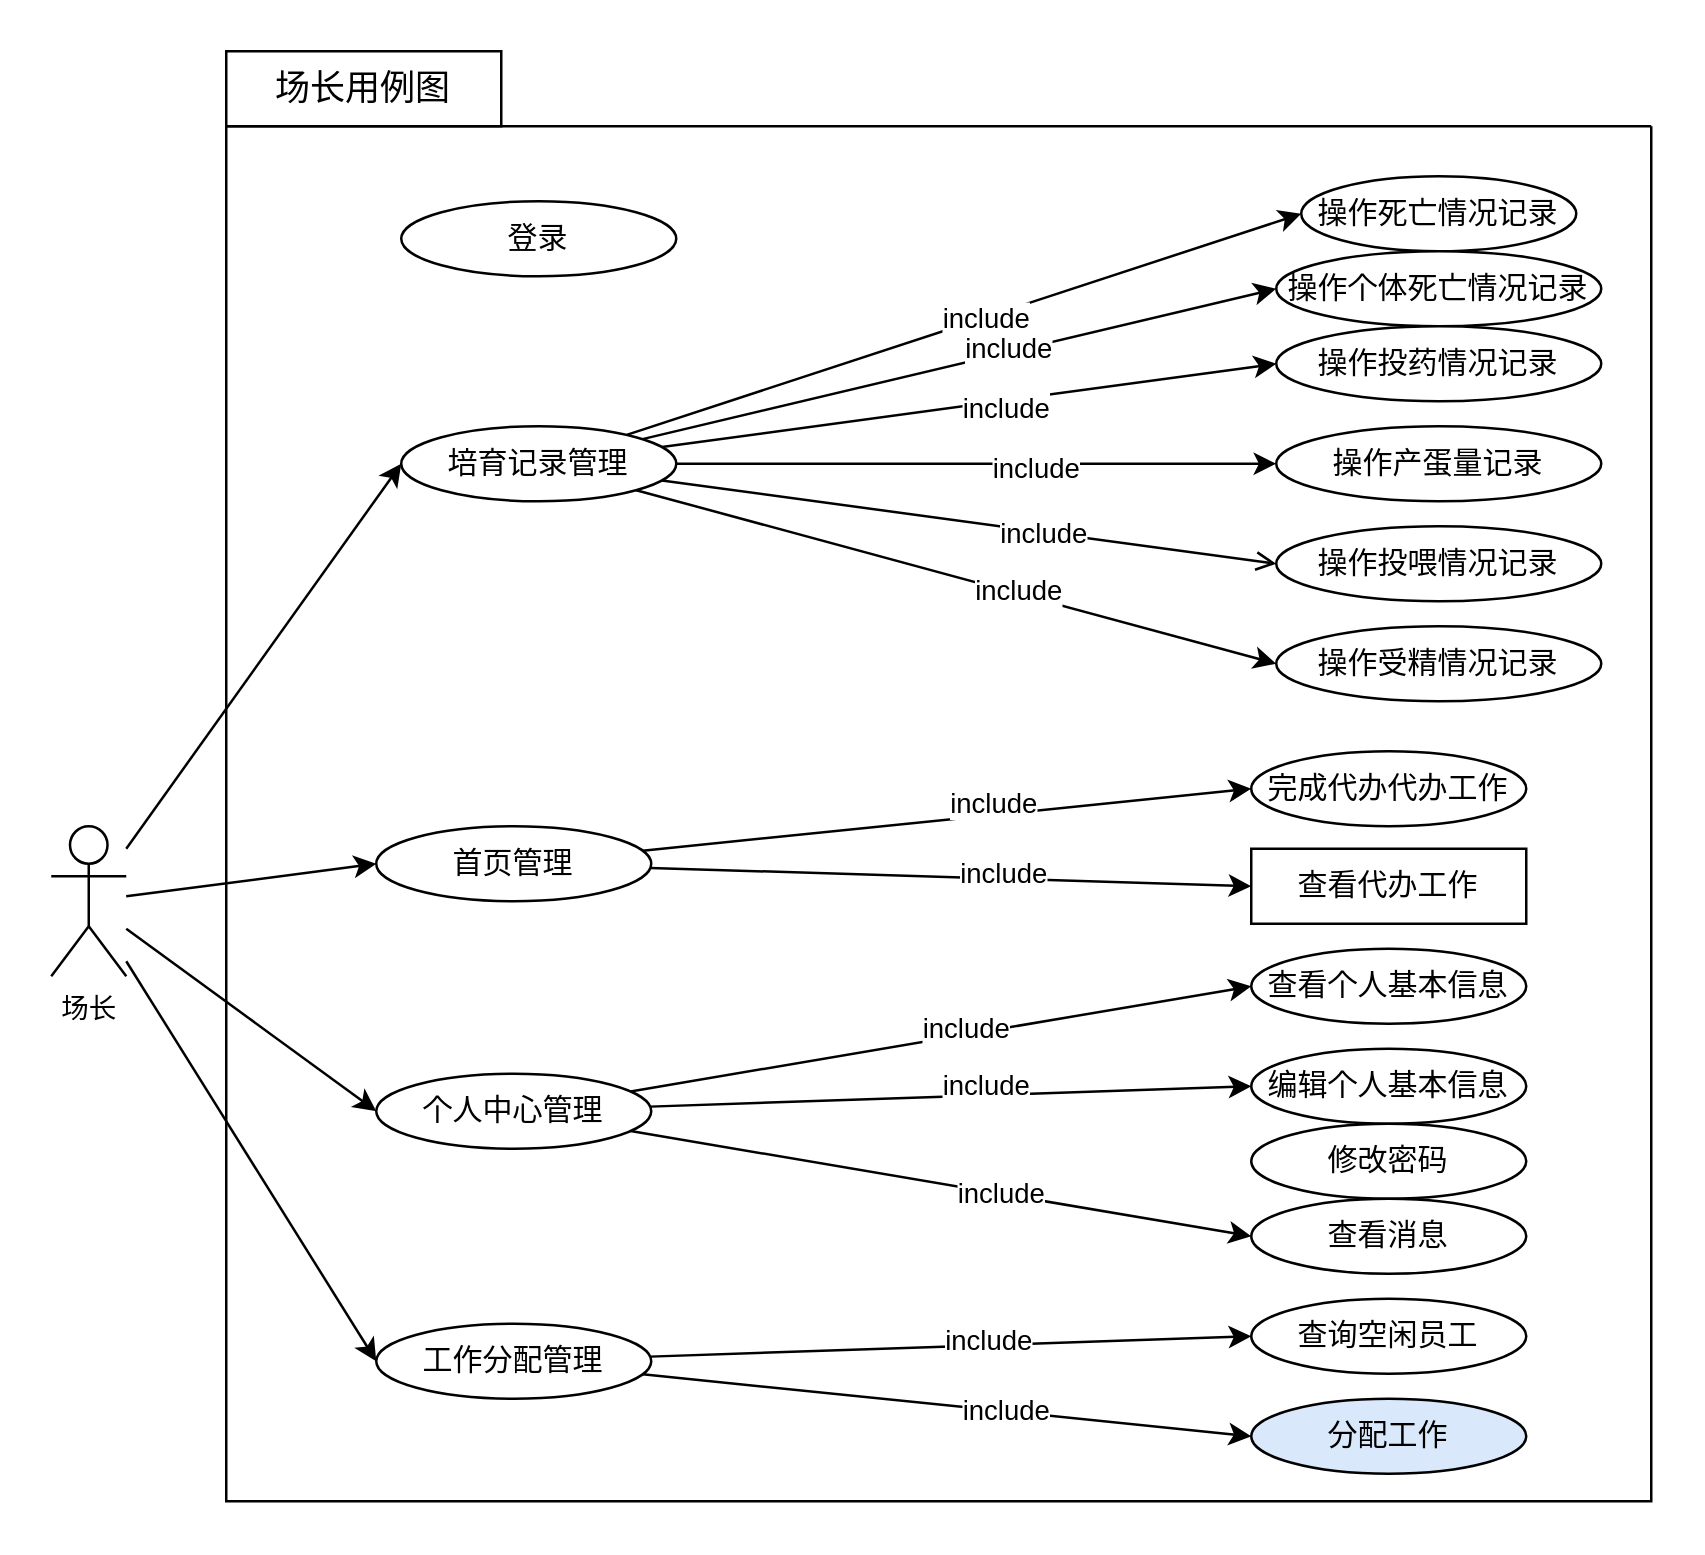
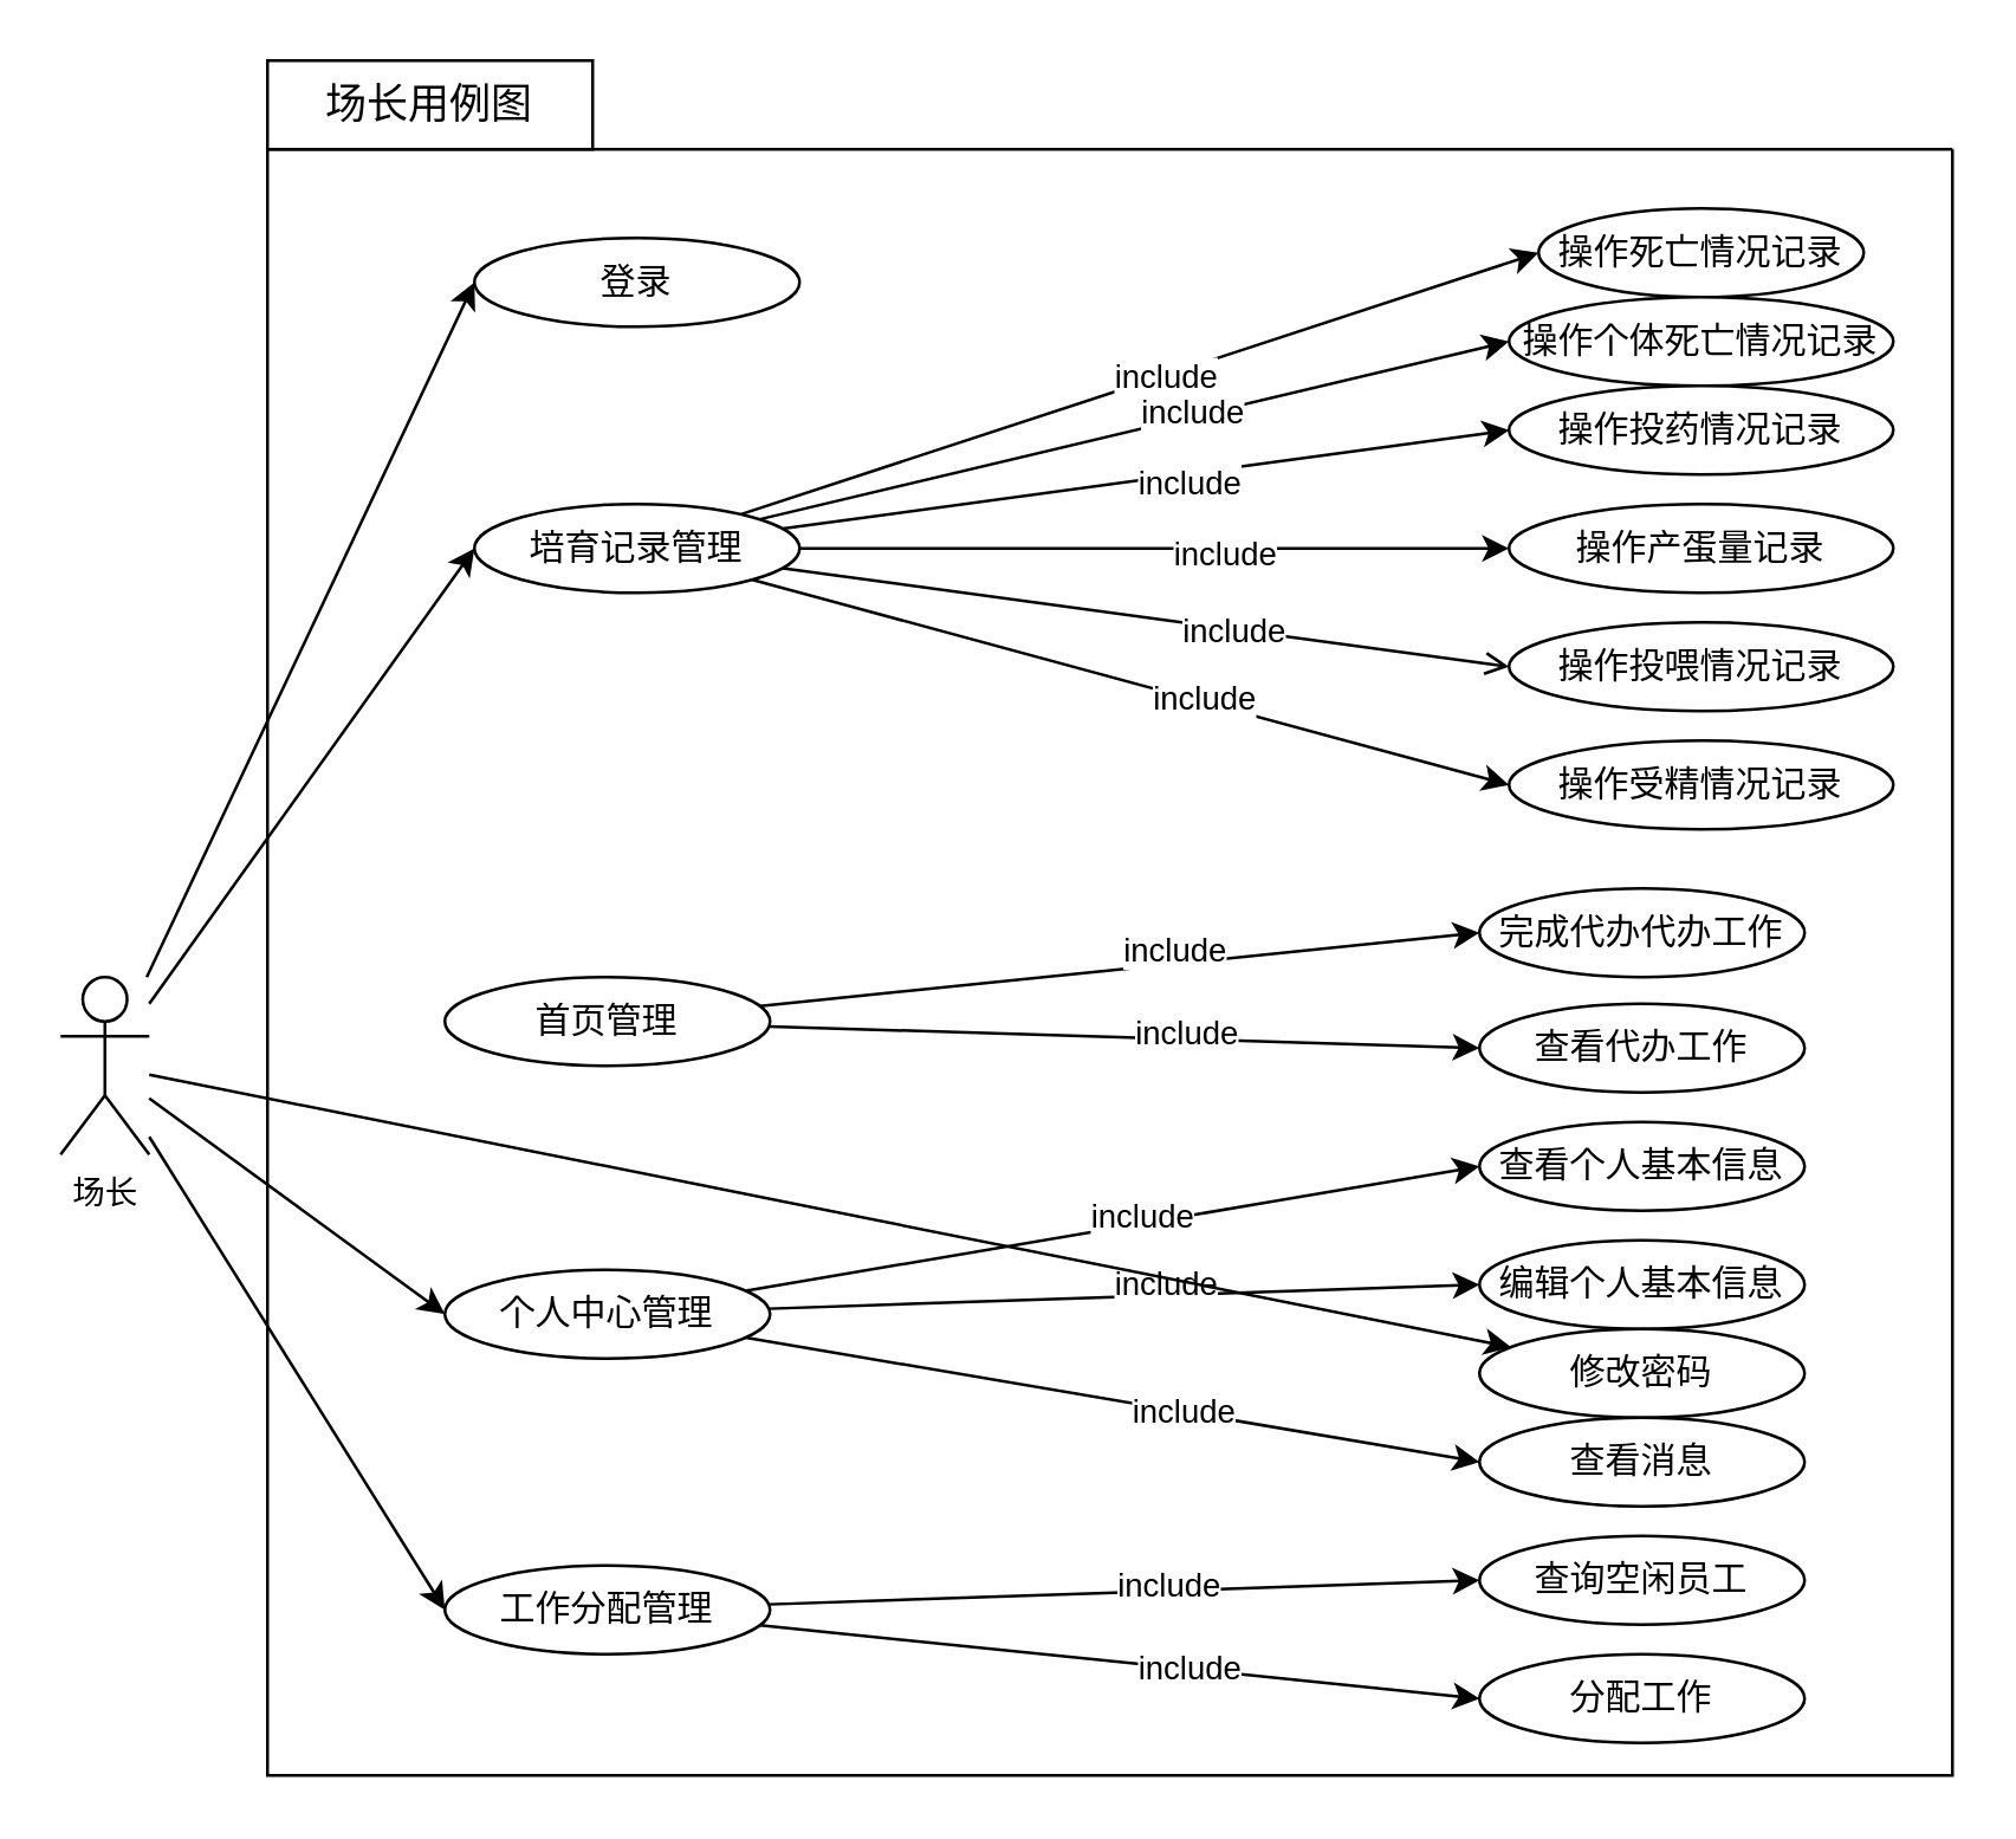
  <mxCell id="0" />
  <mxCell id="1" parent="0" />
  <mxCell id="2" value="&#10;&#10;" style="swimlane;startSize=0;" parent="1" vertex="1"><mxGeometry x="90" y="50" width="570" height="550" as="geometry"><mxRectangle x="140" y="60" width="50" height="40" as="alternateBounds" /></mxGeometry></mxCell>
  <mxCell id="3" value="登录" style="ellipse;whiteSpace=wrap;html=1;" parent="2" vertex="1"><mxGeometry x="70" y="30" width="110" height="30" as="geometry" /></mxCell>
  <mxCell id="4" style="edgeStyle=none;html=1;entryX=0;entryY=0.5;entryDx=0;entryDy=0;" parent="2" source="16" target="17" edge="1"><mxGeometry relative="1" as="geometry" /></mxCell>
  <mxCell id="5" value="&lt;font style=&quot;font-size: 11px;&quot;&gt;include&lt;br&gt;&lt;/font&gt;" style="edgeLabel;html=1;align=center;verticalAlign=middle;resizable=0;points=[];rotation=0;" parent="4" vertex="1" connectable="0"><mxGeometry x="0.164" y="1" relative="1" as="geometry"><mxPoint x="-13" y="5" as="offset" /></mxGeometry></mxCell>
  <mxCell id="6" style="edgeStyle=none;html=1;entryX=0;entryY=0.5;entryDx=0;entryDy=0;" parent="2" source="16" target="18" edge="1"><mxGeometry relative="1" as="geometry" /></mxCell>
  <mxCell id="7" value="include" style="edgeLabel;html=1;align=center;verticalAlign=middle;resizable=0;points=[];fontSize=11;" parent="6" vertex="1" connectable="0"><mxGeometry x="0.161" y="2" relative="1" as="geometry"><mxPoint as="offset" /></mxGeometry></mxCell>
  <mxCell id="8" style="edgeStyle=none;html=1;entryX=0;entryY=0.5;entryDx=0;entryDy=0;" parent="2" source="16" target="19" edge="1"><mxGeometry relative="1" as="geometry" /></mxCell>
  <mxCell id="9" value="include" style="edgeLabel;html=1;align=center;verticalAlign=middle;resizable=0;points=[];fontSize=11;" parent="8" vertex="1" connectable="0"><mxGeometry x="0.11" y="-3" relative="1" as="geometry"><mxPoint as="offset" /></mxGeometry></mxCell>
  <mxCell id="10" style="edgeStyle=none;html=1;entryX=0;entryY=0.5;entryDx=0;entryDy=0;" parent="2" source="16" target="20" edge="1"><mxGeometry relative="1" as="geometry" /></mxCell>
  <mxCell id="11" value="include" style="edgeLabel;html=1;align=center;verticalAlign=middle;resizable=0;points=[];fontSize=11;" parent="10" vertex="1" connectable="0"><mxGeometry x="0.188" y="-1" relative="1" as="geometry"><mxPoint as="offset" /></mxGeometry></mxCell>
  <mxCell id="12" style="edgeStyle=none;html=1;entryX=0;entryY=0.5;entryDx=0;entryDy=0;endArrow=open;" parent="2" source="16" target="21" edge="1"><mxGeometry relative="1" as="geometry" /></mxCell>
  <mxCell id="13" value="include" style="edgeLabel;html=1;align=center;verticalAlign=middle;resizable=0;points=[];fontSize=11;" parent="12" vertex="1" connectable="0"><mxGeometry x="0.243" relative="1" as="geometry"><mxPoint as="offset" /></mxGeometry></mxCell>
  <mxCell id="14" style="edgeStyle=none;html=1;entryX=0;entryY=0.5;entryDx=0;entryDy=0;" parent="2" source="16" target="22" edge="1"><mxGeometry relative="1" as="geometry" /></mxCell>
  <mxCell id="15" value="include" style="edgeLabel;html=1;align=center;verticalAlign=middle;resizable=0;points=[];fontSize=11;" parent="14" vertex="1" connectable="0"><mxGeometry x="0.189" y="1" relative="1" as="geometry"><mxPoint as="offset" /></mxGeometry></mxCell>
  <mxCell id="16" value="培育记录管理" style="ellipse;whiteSpace=wrap;html=1;" parent="2" vertex="1"><mxGeometry x="70" y="120" width="110" height="30" as="geometry" /></mxCell>
  <mxCell id="17" value="操作死亡情况记录" style="ellipse;whiteSpace=wrap;html=1;" parent="2" vertex="1"><mxGeometry x="430" y="20" width="110" height="30" as="geometry" /></mxCell>
  <mxCell id="18" value="操作个体死亡情况记录" style="ellipse;whiteSpace=wrap;html=1;" parent="2" vertex="1"><mxGeometry x="420" y="50" width="130" height="30" as="geometry" /></mxCell>
  <mxCell id="19" value="操作投药情况记录" style="ellipse;whiteSpace=wrap;html=1;" parent="2" vertex="1"><mxGeometry x="420" y="80" width="130" height="30" as="geometry" /></mxCell>
  <mxCell id="20" value="操作产蛋量记录" style="ellipse;whiteSpace=wrap;html=1;" parent="2" vertex="1"><mxGeometry x="420" y="120" width="130" height="30" as="geometry" /></mxCell>
  <mxCell id="21" value="操作投喂情况记录" style="ellipse;whiteSpace=wrap;html=1;" parent="2" vertex="1"><mxGeometry x="420" y="160" width="130" height="30" as="geometry" /></mxCell>
  <mxCell id="22" value="操作受精情况记录" style="ellipse;whiteSpace=wrap;html=1;" parent="2" vertex="1"><mxGeometry x="420" y="200" width="130" height="30" as="geometry" /></mxCell>
  <mxCell id="23" style="edgeStyle=none;html=1;entryX=0;entryY=0.5;entryDx=0;entryDy=0;fontSize=11;" parent="2" source="27" target="28" edge="1"><mxGeometry relative="1" as="geometry" /></mxCell>
  <mxCell id="24" value="include" style="edgeLabel;html=1;align=center;verticalAlign=middle;resizable=0;points=[];fontSize=11;" parent="23" vertex="1" connectable="0"><mxGeometry x="0.15" y="5" relative="1" as="geometry"><mxPoint as="offset" /></mxGeometry></mxCell>
  <mxCell id="25" style="edgeStyle=none;html=1;entryX=0;entryY=0.5;entryDx=0;entryDy=0;fontSize=11;" parent="2" source="27" target="29" edge="1"><mxGeometry relative="1" as="geometry" /></mxCell>
  <mxCell id="26" value="include" style="edgeLabel;html=1;align=center;verticalAlign=middle;resizable=0;points=[];fontSize=11;" parent="25" vertex="1" connectable="0"><mxGeometry x="0.173" y="2" relative="1" as="geometry"><mxPoint as="offset" /></mxGeometry></mxCell>
  <mxCell id="27" value="首页管理" style="ellipse;whiteSpace=wrap;html=1;" parent="2" vertex="1"><mxGeometry x="60" y="280" width="110" height="30" as="geometry" /></mxCell>
  <mxCell id="28" value="完成代办代办工作" style="ellipse;whiteSpace=wrap;html=1;" parent="2" vertex="1"><mxGeometry x="410" y="250" width="110" height="30" as="geometry" /></mxCell>
- <mxCell id="29" value="查看代办工作" style="whiteSpace=wrap;html=1;rounded=0;" parent="2" vertex="1"><mxGeometry x="410" y="289" width="110" height="30" as="geometry" /></mxCell>
+ <mxCell id="29" value="查看代办工作" style="ellipse;whiteSpace=wrap;html=1;" parent="2" vertex="1"><mxGeometry x="410" y="289" width="110" height="30" as="geometry" /></mxCell>
  <mxCell id="30" style="edgeStyle=none;html=1;entryX=0;entryY=0.5;entryDx=0;entryDy=0;fontSize=11;" parent="2" source="36" target="37" edge="1"><mxGeometry relative="1" as="geometry" /></mxCell>
  <mxCell id="31" value="include" style="edgeLabel;html=1;align=center;verticalAlign=middle;resizable=0;points=[];fontSize=11;" parent="30" vertex="1" connectable="0"><mxGeometry x="0.077" y="3" relative="1" as="geometry"><mxPoint as="offset" /></mxGeometry></mxCell>
  <mxCell id="32" style="edgeStyle=none;html=1;entryX=0;entryY=0.5;entryDx=0;entryDy=0;fontSize=11;" parent="2" source="36" target="38" edge="1"><mxGeometry relative="1" as="geometry" /></mxCell>
  <mxCell id="33" value="include" style="edgeLabel;html=1;align=center;verticalAlign=middle;resizable=0;points=[];fontSize=11;" parent="32" vertex="1" connectable="0"><mxGeometry x="0.114" y="4" relative="1" as="geometry"><mxPoint as="offset" /></mxGeometry></mxCell>
  <mxCell id="34" style="edgeStyle=none;html=1;entryX=0;entryY=0.5;entryDx=0;entryDy=0;fontSize=11;" parent="2" source="36" target="40" edge="1"><mxGeometry relative="1" as="geometry" /></mxCell>
  <mxCell id="35" value="include" style="edgeLabel;html=1;align=center;verticalAlign=middle;resizable=0;points=[];fontSize=11;" parent="34" vertex="1" connectable="0"><mxGeometry x="0.191" y="1" relative="1" as="geometry"><mxPoint y="1" as="offset" /></mxGeometry></mxCell>
  <mxCell id="36" value="个人中心管理" style="ellipse;whiteSpace=wrap;html=1;" parent="2" vertex="1"><mxGeometry x="60" y="379" width="110" height="30" as="geometry" /></mxCell>
  <mxCell id="37" value="查看个人基本信息" style="ellipse;whiteSpace=wrap;html=1;" parent="2" vertex="1"><mxGeometry x="410" y="329" width="110" height="30" as="geometry" /></mxCell>
  <mxCell id="38" value="编辑个人基本信息" style="ellipse;whiteSpace=wrap;html=1;" parent="2" vertex="1"><mxGeometry x="410" y="369" width="110" height="30" as="geometry" /></mxCell>
  <mxCell id="39" value="修改密码" style="ellipse;whiteSpace=wrap;html=1;" parent="2" vertex="1"><mxGeometry x="410" y="399" width="110" height="30" as="geometry" /></mxCell>
  <mxCell id="40" value="查看消息" style="ellipse;whiteSpace=wrap;html=1;" parent="2" vertex="1"><mxGeometry x="410" y="429" width="110" height="30" as="geometry" /></mxCell>
  <mxCell id="41" style="edgeStyle=none;html=1;entryX=0;entryY=0.5;entryDx=0;entryDy=0;fontSize=11;" parent="2" source="45" target="46" edge="1"><mxGeometry relative="1" as="geometry" /></mxCell>
  <mxCell id="42" value="include" style="edgeLabel;html=1;align=center;verticalAlign=middle;resizable=0;points=[];fontSize=11;" parent="41" vertex="1" connectable="0"><mxGeometry x="0.126" y="2" relative="1" as="geometry"><mxPoint as="offset" /></mxGeometry></mxCell>
  <mxCell id="43" style="edgeStyle=none;html=1;entryX=0;entryY=0.5;entryDx=0;entryDy=0;fontSize=11;" parent="2" source="45" target="47" edge="1"><mxGeometry relative="1" as="geometry" /></mxCell>
  <mxCell id="44" value="include" style="edgeLabel;html=1;align=center;verticalAlign=middle;resizable=0;points=[];fontSize=11;" parent="43" vertex="1" connectable="0"><mxGeometry x="0.19" y="1" relative="1" as="geometry"><mxPoint as="offset" /></mxGeometry></mxCell>
  <mxCell id="45" value="工作分配管理" style="ellipse;whiteSpace=wrap;html=1;" parent="2" vertex="1"><mxGeometry x="60" y="479" width="110" height="30" as="geometry" /></mxCell>
  <mxCell id="46" value="查询空闲员工" style="ellipse;whiteSpace=wrap;html=1;" parent="2" vertex="1"><mxGeometry x="410" y="469" width="110" height="30" as="geometry" /></mxCell>
- <mxCell id="47" value="分配工作" style="ellipse;whiteSpace=wrap;html=1;fillColor=#dae8fc;" parent="2" vertex="1"><mxGeometry x="410" y="509" width="110" height="30" as="geometry" /></mxCell>
+ <mxCell id="47" value="分配工作" style="ellipse;whiteSpace=wrap;html=1;" parent="2" vertex="1"><mxGeometry x="410" y="509" width="110" height="30" as="geometry" /></mxCell>
+ <mxCell id="48" style="edgeStyle=none;html=1;entryX=0;entryY=0.5;entryDx=0;entryDy=0;fontSize=11;" parent="1" source="53" target="3" edge="1"><mxGeometry relative="1" as="geometry" /></mxCell>
  <mxCell id="49" style="edgeStyle=none;html=1;entryX=0;entryY=0.5;entryDx=0;entryDy=0;fontSize=11;" parent="1" source="53" target="16" edge="1"><mxGeometry relative="1" as="geometry" /></mxCell>
- <mxCell id="50" style="edgeStyle=none;html=1;entryX=0;entryY=0.5;entryDx=0;entryDy=0;fontSize=11;" parent="1" source="53" target="27" edge="1"><mxGeometry relative="1" as="geometry" /></mxCell>
+ <mxCell id="50" style="edgeStyle=none;html=1;fontSize=11;" parent="1" source="53" target="39" edge="1"><mxGeometry relative="1" as="geometry" /></mxCell>
  <mxCell id="51" style="edgeStyle=none;html=1;entryX=0;entryY=0.5;entryDx=0;entryDy=0;fontSize=11;" parent="1" source="53" target="36" edge="1"><mxGeometry relative="1" as="geometry" /></mxCell>
  <mxCell id="52" style="edgeStyle=none;html=1;entryX=0;entryY=0.5;entryDx=0;entryDy=0;fontSize=11;" parent="1" source="53" target="45" edge="1"><mxGeometry relative="1" as="geometry" /></mxCell>
  <mxCell id="53" value="场长" style="shape=umlActor;verticalLabelPosition=bottom;verticalAlign=top;html=1;outlineConnect=0;fontSize=11;" parent="1" vertex="1"><mxGeometry x="20" y="330" width="30" height="60" as="geometry" /></mxCell>
  <mxCell id="54" style="edgeStyle=none;html=1;exitX=0.5;exitY=1;exitDx=0;exitDy=0;" parent="1" source="55" target="2" edge="1"><mxGeometry relative="1" as="geometry" /></mxCell>
  <mxCell id="55" value="&lt;font style=&quot;font-size: 14px;&quot;&gt;场长用例图&lt;/font&gt;" style="rounded=0;whiteSpace=wrap;html=1;fontSize=11;" parent="1" vertex="1"><mxGeometry x="90" y="20" width="110" height="30" as="geometry" /></mxCell>
